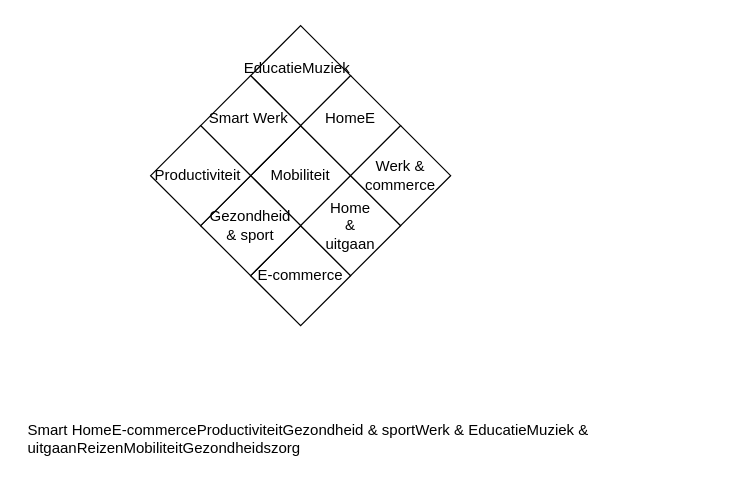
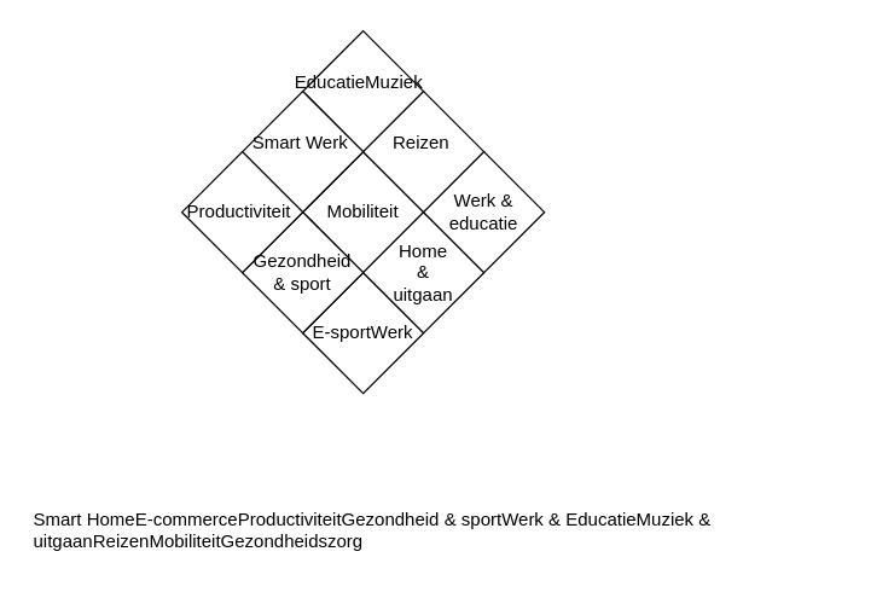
  <mxCell id="0" />
  <mxCell id="1" parent="0" />
  <mxCell id="2" value="" style="rhombus;whiteSpace=wrap;html=1;" parent="1" vertex="1"><mxGeometry x="200" y="20" width="80" height="80" as="geometry" /></mxCell>
  <mxCell id="3" value="" style="rhombus;whiteSpace=wrap;html=1;" parent="1" vertex="1"><mxGeometry x="200" y="100" width="80" height="80" as="geometry" /></mxCell>
  <mxCell id="4" value="" style="rhombus;whiteSpace=wrap;html=1;" parent="1" vertex="1"><mxGeometry x="200" y="180" width="80" height="80" as="geometry" /></mxCell>
  <mxCell id="5" value="" style="rhombus;whiteSpace=wrap;html=1;" parent="1" vertex="1"><mxGeometry x="240" y="60" width="80" height="80" as="geometry" /></mxCell>
  <mxCell id="6" value="" style="rhombus;whiteSpace=wrap;html=1;" parent="1" vertex="1"><mxGeometry x="160" y="60" width="80" height="80" as="geometry" /></mxCell>
  <mxCell id="7" value="" style="rhombus;whiteSpace=wrap;html=1;" parent="1" vertex="1"><mxGeometry x="240" y="140" width="80" height="80" as="geometry" /></mxCell>
  <mxCell id="8" value="" style="rhombus;whiteSpace=wrap;html=1;" parent="1" vertex="1"><mxGeometry x="160" y="140" width="80" height="80" as="geometry" /></mxCell>
  <mxCell id="9" value="" style="rhombus;whiteSpace=wrap;html=1;" parent="1" vertex="1"><mxGeometry x="280" y="100" width="80" height="80" as="geometry" /></mxCell>
  <mxCell id="10" value="" style="rhombus;whiteSpace=wrap;html=1;" parent="1" vertex="1"><mxGeometry x="120" y="100" width="80" height="80" as="geometry" /></mxCell>
  <mxCell id="11" value="Smart HomeE-commerceProductiviteitGezondheid &amp; sportWerk &amp; EducatieMuziek &amp; uitgaanReizenMobiliteitGezondheidszorg" style="text;whiteSpace=wrap;html=1;" parent="1" vertex="1"><mxGeometry x="20" y="330" width="550" height="40" as="geometry" /></mxCell>
  <mxCell id="12" value="Smart Werk" style="text;whiteSpace=wrap;html=1;" vertex="1" parent="1"><mxGeometry x="165" y="80" width="70" height="20" as="geometry" /></mxCell>
  <mxCell id="13" value="EducatieMuziek&lt;br&gt;" style="text;whiteSpace=wrap;html=1;" vertex="1" parent="1"><mxGeometry x="192.5" y="40" width="95" height="20" as="geometry" /></mxCell>
- <mxCell id="14" value="HomeE&lt;br&gt;" style="text;whiteSpace=wrap;html=1;" vertex="1" parent="1"><mxGeometry x="257.5" y="80" width="45" height="20" as="geometry" /></mxCell>
- <mxCell id="15" value="E-commerce" style="text;html=1;strokeColor=none;fillColor=none;align=center;verticalAlign=middle;whiteSpace=wrap;rounded=0;" vertex="1" parent="1"><mxGeometry x="190" y="210" width="100" height="20" as="geometry" /></mxCell>
+ <mxCell id="14" value="Reizen&lt;br&gt;" style="text;whiteSpace=wrap;html=1;" vertex="1" parent="1"><mxGeometry x="257.5" y="80" width="45" height="20" as="geometry" /></mxCell>
+ <mxCell id="15" value="E-sportWerk" style="text;html=1;strokeColor=none;fillColor=none;align=center;verticalAlign=middle;whiteSpace=wrap;rounded=0;" vertex="1" parent="1"><mxGeometry x="190" y="210" width="100" height="20" as="geometry" /></mxCell>
  <mxCell id="16" value="Productiviteit" style="text;html=1;strokeColor=none;fillColor=none;align=center;verticalAlign=middle;whiteSpace=wrap;rounded=0;" vertex="1" parent="1"><mxGeometry x="122.5" y="130" width="70" height="20" as="geometry" /></mxCell>
  <mxCell id="17" value="Gezondheid&lt;br&gt;&amp;amp; sport" style="text;html=1;strokeColor=none;fillColor=none;align=center;verticalAlign=middle;whiteSpace=wrap;rounded=0;" vertex="1" parent="1"><mxGeometry x="180" y="170" width="40" height="20" as="geometry" /></mxCell>
- <mxCell id="18" value="Werk &amp;amp;&lt;br&gt;commerce" style="text;html=1;strokeColor=none;fillColor=none;align=center;verticalAlign=middle;whiteSpace=wrap;rounded=0;" vertex="1" parent="1"><mxGeometry x="300" y="130" width="40" height="20" as="geometry" /></mxCell>
+ <mxCell id="18" value="Werk &amp;amp;&lt;br&gt;educatie" style="text;html=1;strokeColor=none;fillColor=none;align=center;verticalAlign=middle;whiteSpace=wrap;rounded=0;" vertex="1" parent="1"><mxGeometry x="300" y="130" width="40" height="20" as="geometry" /></mxCell>
  <mxCell id="19" value="Home &amp;amp;&lt;br&gt;uitgaan" style="text;html=1;strokeColor=none;fillColor=none;align=center;verticalAlign=middle;whiteSpace=wrap;rounded=0;" vertex="1" parent="1"><mxGeometry x="260" y="170" width="40" height="20" as="geometry" /></mxCell>
  <mxCell id="20" value="Mobiliteit" style="text;html=1;strokeColor=none;fillColor=none;align=center;verticalAlign=middle;whiteSpace=wrap;rounded=0;" vertex="1" parent="1"><mxGeometry x="220" y="130" width="40" height="20" as="geometry" /></mxCell>
